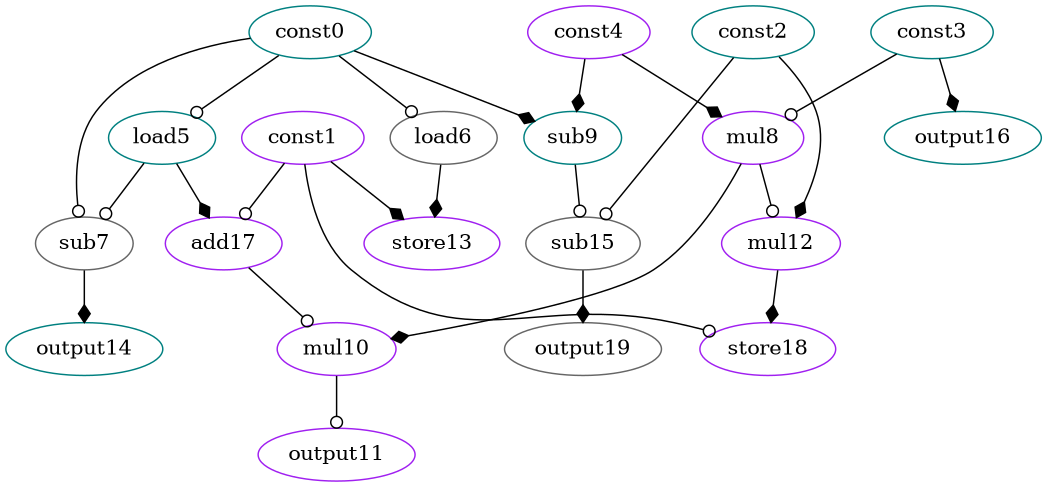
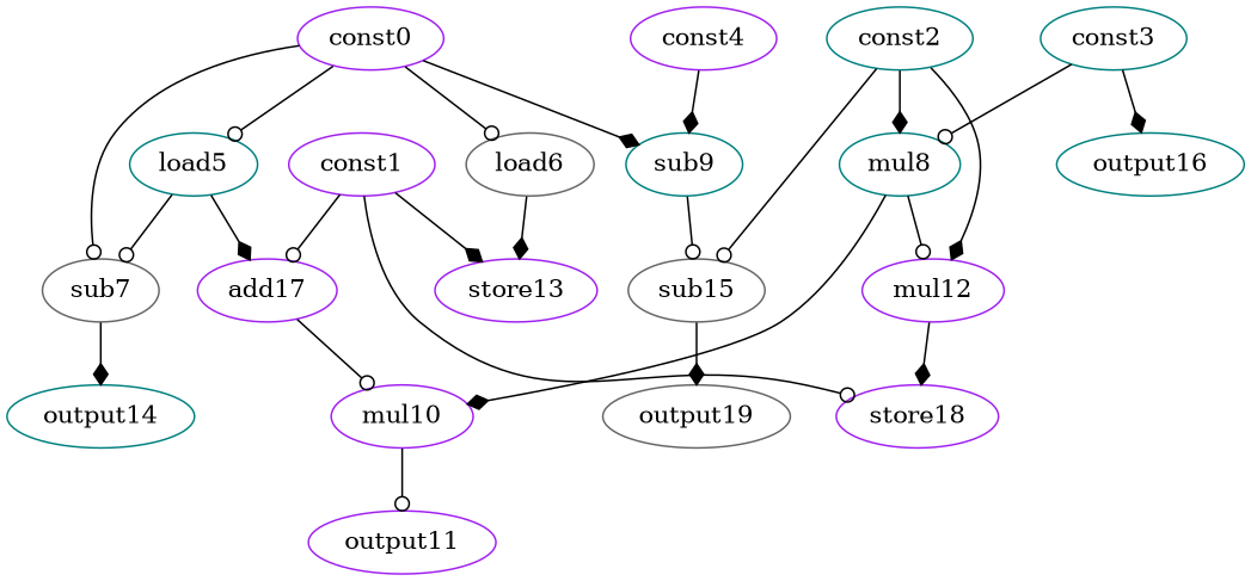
  digraph {
    node [color=purple opcode=const]
    edge [arrowhead=odot operand=0]
    load5 [color=teal opcode=load]
-   const0 [color=teal]
+   const0
    load6 [color=gray40 opcode=load]
    sub7 [color=gray40 opcode=sub]
    sub9 [color=teal opcode=sub]
    add17 [opcode=add]
    store13 [opcode=store]
    output14 [color=teal opcode=output]
    sub15 [color=gray40 opcode=sub]
    const1
    store18 [opcode=store]
    mul10 [opcode=mul]
    const2 [color=teal]
    mul12 [opcode=mul]
    output19 [color=gray40 opcode=output]
    const3 [color=teal]
-   mul8 [opcode=mul]
+   mul8 [color=teal opcode=mul]
    output16 [color=teal opcode=output]
    const4
    output11 [opcode=output]
    load5 -> sub7 [operand=1]
    load5 -> add17 [arrowhead=diamond operand=1]
    const0 -> load5
    const0 -> load6
    const0 -> sub7
    const0 -> sub9 [arrowhead=diamond]
    load6 -> store13 [arrowhead=diamond operand=1]
    sub7 -> output14 [arrowhead=diamond]
    sub9 -> sub15
    add17 -> mul10 [operand=1]
    sub15 -> output19 [arrowhead=diamond]
    const1 -> add17
    const1 -> store13 [arrowhead=diamond]
    const1 -> store18
    mul10 -> output11
    const2 -> sub15 [operand=1]
    const2 -> mul12 [arrowhead=diamond operand=1]
    mul12 -> store18 [arrowhead=diamond operand=1]
    const3 -> mul8
    const3 -> output16 [arrowhead=diamond]
    mul8 -> mul10 [arrowhead=diamond]
    mul8 -> mul12
    const4 -> sub9 [arrowhead=diamond operand=1]
-   const4 -> mul8 [arrowhead=diamond operand=1]
+   const2 -> mul8 [arrowhead=diamond operand=1]
  }
